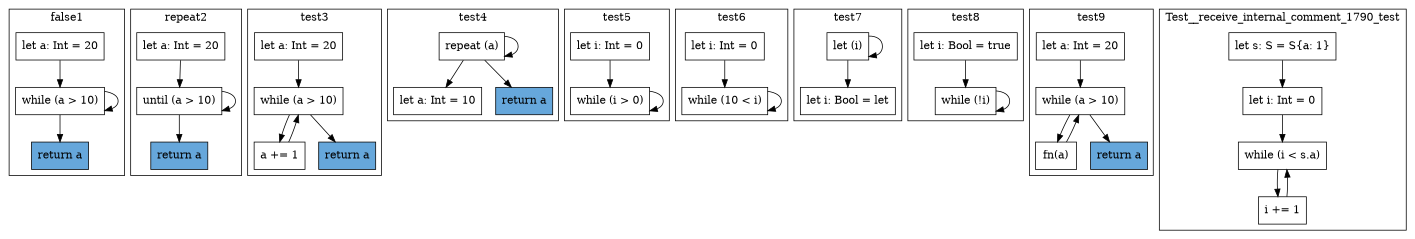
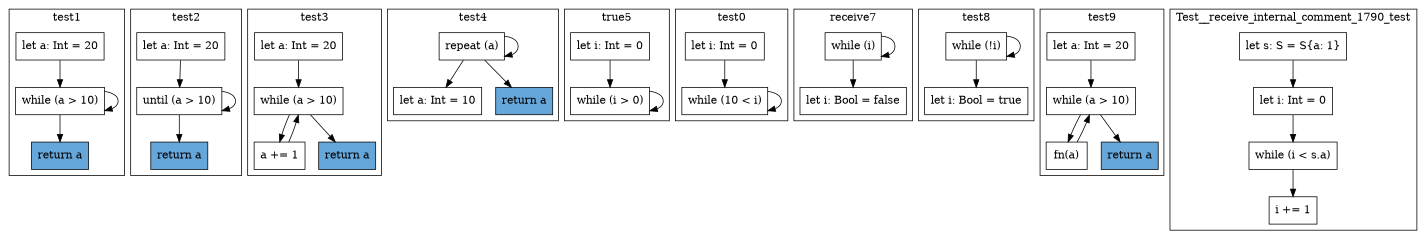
  digraph {
    node [shape=box]
    n1 [label="let a: Int = 20"]
    n2 [label="while (a > 10)"]
    n3 [fillcolor="#66A7DB" label="return a" style=filled]
    n4 [label="let a: Int = 20"]
    n5 [label="until (a > 10)"]
    n6 [fillcolor="#66A7DB" label="return a" style=filled]
    n7 [label="let a: Int = 20"]
    n8 [label="while (a > 10)"]
    n9 [label="a += 1"]
    n10 [fillcolor="#66A7DB" label="return a" style=filled]
    n11 [label="let a: Int = 10"]
    n12 [label="repeat (a)"]
    n13 [fillcolor="#66A7DB" label="return a" style=filled]
    n14 [label="let i: Int = 0"]
    n15 [label="while (i > 0)"]
    n16 [label="let i: Int = 0"]
    n17 [label="while (10 < i)"]
-   n18 [label="let i: Bool = let"]
-   n19 [label="let (i)"]
+   n18 [label="let i: Bool = false"]
+   n19 [label="while (i)"]
    n20 [label="let i: Bool = true"]
    n21 [label="while (!i)"]
    n22 [label="let a: Int = 20"]
    n23 [label="while (a > 10)"]
    n24 [label="fn(a)"]
    n25 [fillcolor="#66A7DB" label="return a" style=filled]
    n26 [label="let s: S = S{a: 1}"]
    n27 [label="let i: Int = 0"]
    n28 [label="while (i < s.a)"]
    n29 [label="i += 1"]
    subgraph cluster_1 {
-     label=false1
+     label=test1
      n1
      n2
      n3
    }
    subgraph cluster_2 {
-     label=repeat2
+     label=test2
      n4
      n5
      n6
    }
    subgraph cluster_3 {
      label=test3
      n7
      n8
      n9
      n10
    }
    subgraph cluster_4 {
      label=test4
      n11
      n12
      n13
    }
    subgraph cluster_5 {
-     label=test5
+     label=true5
      n14
      n15
    }
    subgraph cluster_6 {
-     label=test6
+     label=test0
      n16
      n17
    }
    subgraph cluster_7 {
-     label=test7
+     label=receive7
      n18
      n19
    }
    subgraph cluster_8 {
      label=test8
      n20
      n21
    }
    subgraph cluster_9 {
      label=fn
    }
    subgraph cluster_10 {
      label=test9
      n22
      n23
      n24
      n25
    }
    subgraph cluster_11 {
      label=Test__receive_internal_comment_1790_test
      n26
      n27
      n28
      n29
    }
    n1 -> n2
    n2 -> n2
    n2 -> n3
    n4 -> n5
    n5 -> n5
    n5 -> n6
    n7 -> n8
    n8 -> n9
    n8 -> n10
    n9 -> n8
    n12 -> n11
    n12 -> n12
    n12 -> n13
    n14 -> n15
    n15 -> n15
    n16 -> n17
    n17 -> n17
    n19 -> n18
    n19 -> n19
-   n20 -> n21
+   n21 -> n20
    n21 -> n21
    n22 -> n23
    n23 -> n24
    n23 -> n25
    n24 -> n23
    n26 -> n27
    n27 -> n28
    n28 -> n29
-   n29 -> n28
  }
